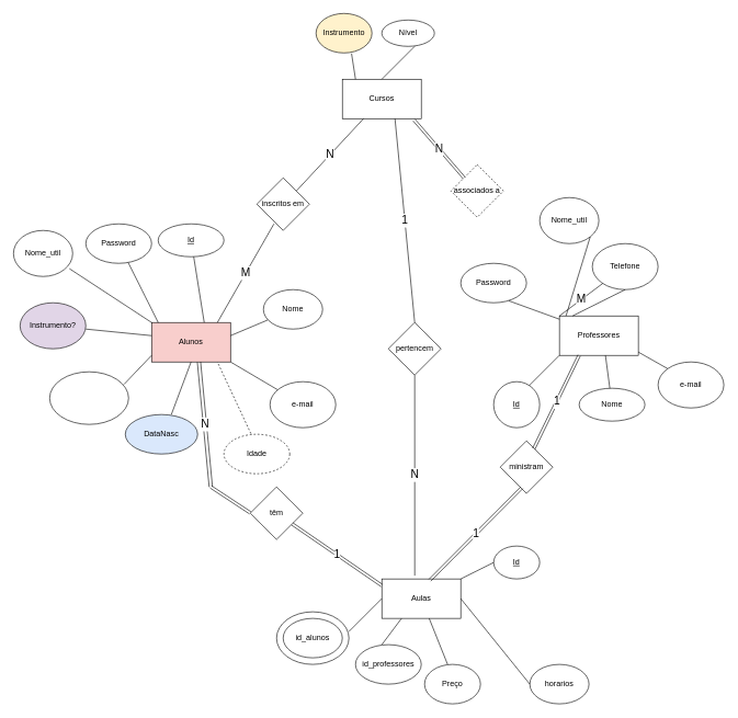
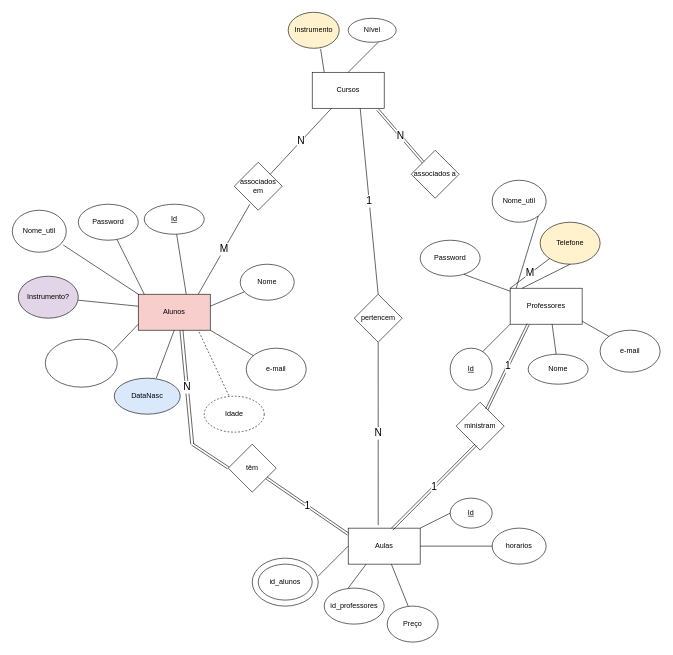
  <mxCell id="0" />
  <mxCell id="1" parent="0" />
  <mxCell id="2" value="Alunos" style="rounded=0;whiteSpace=wrap;html=1;fillColor=#f8cecc;" parent="1" vertex="1"><mxGeometry x="230" y="490" width="120" height="60" as="geometry" /></mxCell>
  <mxCell id="3" value="" style="endArrow=none;html=1;" parent="1" target="4" edge="1"><mxGeometry width="50" height="50" relative="1" as="geometry"><mxPoint x="310" y="490" as="sourcePoint" /><mxPoint x="360" y="440" as="targetPoint" /></mxGeometry></mxCell>
  <mxCell id="4" value="&lt;u&gt;Id&lt;/u&gt;" style="ellipse;whiteSpace=wrap;html=1;" parent="1" vertex="1"><mxGeometry x="240" y="340" width="100" height="50" as="geometry" /></mxCell>
  <mxCell id="5" value="" style="endArrow=none;html=1;" parent="1" target="6" edge="1"><mxGeometry width="50" height="50" relative="1" as="geometry"><mxPoint x="350" y="510" as="sourcePoint" /><mxPoint x="400" y="490" as="targetPoint" /></mxGeometry></mxCell>
  <mxCell id="6" value="Nome" style="ellipse;whiteSpace=wrap;html=1;" parent="1" vertex="1"><mxGeometry x="400" y="440" width="90" height="60" as="geometry" /></mxCell>
  <mxCell id="7" value="" style="endArrow=none;html=1;exitX=1;exitY=1;exitDx=0;exitDy=0;" parent="1" source="2" target="8" edge="1"><mxGeometry width="50" height="50" relative="1" as="geometry"><mxPoint x="300" y="610" as="sourcePoint" /><mxPoint x="300" y="550" as="targetPoint" /><Array as="points" /></mxGeometry></mxCell>
  <mxCell id="8" value="e-mail" style="ellipse;whiteSpace=wrap;html=1;" parent="1" vertex="1"><mxGeometry x="410" y="580" width="100" height="70" as="geometry" /></mxCell>
  <mxCell id="9" value="" style="endArrow=none;html=1;" parent="1" target="10" edge="1"><mxGeometry width="50" height="50" relative="1" as="geometry"><mxPoint x="240" y="490" as="sourcePoint" /><mxPoint x="220" y="430" as="targetPoint" /><Array as="points"><mxPoint x="220" y="450" /></Array></mxGeometry></mxCell>
  <mxCell id="10" value="Password" style="ellipse;whiteSpace=wrap;html=1;" parent="1" vertex="1"><mxGeometry x="130" y="340" width="100" height="60" as="geometry" /></mxCell>
  <mxCell id="11" value="" style="endArrow=none;html=1;" parent="1" edge="1"><mxGeometry width="50" height="50" relative="1" as="geometry"><mxPoint x="130" y="500" as="sourcePoint" /><mxPoint x="230" y="510" as="targetPoint" /></mxGeometry></mxCell>
  <mxCell id="12" value="Instrumento?" style="ellipse;whiteSpace=wrap;html=1;fillColor=#e1d5e7;" parent="1" vertex="1"><mxGeometry x="30" y="460" width="100" height="70" as="geometry" /></mxCell>
  <mxCell id="13" value="" style="endArrow=none;html=1;exitX=0.942;exitY=0.238;exitDx=0;exitDy=0;exitPerimeter=0;" parent="1" source="14" edge="1"><mxGeometry width="50" height="50" relative="1" as="geometry"><mxPoint x="180" y="590" as="sourcePoint" /><mxPoint x="230" y="540" as="targetPoint" /></mxGeometry></mxCell>
  <mxCell id="14" value="" style="ellipse;whiteSpace=wrap;html=1;rounded=0;sketch=0;fillColor=none;" parent="1" vertex="1"><mxGeometry x="75" y="565" width="120" height="80" as="geometry" /></mxCell>
  <mxCell id="15" value="" style="endArrow=none;html=1;entryX=0.5;entryY=1;entryDx=0;entryDy=0;" parent="1" target="2" edge="1"><mxGeometry width="50" height="50" relative="1" as="geometry"><mxPoint x="260" y="630" as="sourcePoint" /><mxPoint x="290" y="550" as="targetPoint" /><Array as="points" /></mxGeometry></mxCell>
  <mxCell id="16" value="DataNasc" style="ellipse;whiteSpace=wrap;html=1;rounded=0;sketch=0;fillColor=#dae8fc;" parent="1" vertex="1"><mxGeometry x="190" y="630" width="110" height="60" as="geometry" /></mxCell>
  <mxCell id="17" value="Idade" style="ellipse;whiteSpace=wrap;html=1;rounded=0;sketch=0;dashed=1;" parent="1" vertex="1"><mxGeometry x="340" y="660" width="100" height="60" as="geometry" /></mxCell>
  <mxCell id="18" value="" style="endArrow=none;dashed=1;html=1;exitX=0.41;exitY=-0.017;exitDx=0;exitDy=0;exitPerimeter=0;" parent="1" source="17" edge="1"><mxGeometry width="50" height="50" relative="1" as="geometry"><mxPoint x="280" y="600" as="sourcePoint" /><mxPoint x="330" y="550" as="targetPoint" /></mxGeometry></mxCell>
  <mxCell id="19" value="Professores" style="rounded=0;whiteSpace=wrap;html=1;" parent="1" vertex="1"><mxGeometry x="850" y="480" width="120" height="60" as="geometry" /></mxCell>
  <mxCell id="20" value="" style="endArrow=none;html=1;" parent="1" edge="1"><mxGeometry width="50" height="50" relative="1" as="geometry"><mxPoint x="800" y="590" as="sourcePoint" /><mxPoint x="850" y="540" as="targetPoint" /></mxGeometry></mxCell>
  <mxCell id="21" value="&lt;u&gt;Id&lt;/u&gt;" style="ellipse;whiteSpace=wrap;html=1;" parent="1" vertex="1"><mxGeometry x="750" y="580" width="70" height="70" as="geometry" /></mxCell>
  <mxCell id="22" value="Nome" style="ellipse;whiteSpace=wrap;html=1;" parent="1" vertex="1"><mxGeometry x="880" y="590" width="100" height="50" as="geometry" /></mxCell>
  <mxCell id="23" value="" style="endArrow=none;html=1;" parent="1" source="22" edge="1"><mxGeometry width="50" height="50" relative="1" as="geometry"><mxPoint x="870" y="590" as="sourcePoint" /><mxPoint x="920" y="540" as="targetPoint" /></mxGeometry></mxCell>
  <mxCell id="24" value="e-mail" style="ellipse;whiteSpace=wrap;html=1;" parent="1" vertex="1"><mxGeometry x="1000" y="550" width="100" height="70" as="geometry" /></mxCell>
  <mxCell id="25" value="" style="endArrow=none;html=1;entryX=0;entryY=0;entryDx=0;entryDy=0;" parent="1" target="24" edge="1"><mxGeometry width="50" height="50" relative="1" as="geometry"><mxPoint x="970" y="535" as="sourcePoint" /><mxPoint x="1020" y="485" as="targetPoint" /></mxGeometry></mxCell>
  <mxCell id="26" value="pertencem" style="rhombus;whiteSpace=wrap;html=1;" parent="1" vertex="1"><mxGeometry x="590" y="490" width="80" height="80" as="geometry" /></mxCell>
  <mxCell id="27" value="Aulas" style="rounded=0;whiteSpace=wrap;html=1;" parent="1" vertex="1"><mxGeometry x="580" y="880" width="120" height="60" as="geometry" /></mxCell>
  <mxCell id="28" value="&lt;u&gt;Id&lt;/u&gt;" style="ellipse;whiteSpace=wrap;html=1;" parent="1" vertex="1"><mxGeometry x="750" y="830" width="70" height="50" as="geometry" /></mxCell>
  <mxCell id="29" value="" style="endArrow=none;html=1;entryX=0;entryY=0.5;entryDx=0;entryDy=0;exitX=1;exitY=0;exitDx=0;exitDy=0;" parent="1" source="27" target="28" edge="1"><mxGeometry width="50" height="50" relative="1" as="geometry"><mxPoint x="690" y="810" as="sourcePoint" /><mxPoint x="740" y="760" as="targetPoint" /></mxGeometry></mxCell>
  <mxCell id="30" value="ministram" style="rhombus;whiteSpace=wrap;html=1;" parent="1" vertex="1"><mxGeometry x="760" y="670" width="80" height="80" as="geometry" /></mxCell>
  <mxCell id="31" value="têm" style="rhombus;whiteSpace=wrap;html=1;" parent="1" vertex="1"><mxGeometry x="380" y="740" width="80" height="80" as="geometry" /></mxCell>
  <mxCell id="32" value="Nome_util" style="ellipse;whiteSpace=wrap;html=1;" parent="1" vertex="1"><mxGeometry x="20" y="350" width="90" height="70" as="geometry" /></mxCell>
  <mxCell id="33" value="" style="endArrow=none;html=1;entryX=0.944;entryY=0.829;entryDx=0;entryDy=0;entryPerimeter=0;" parent="1" target="32" edge="1"><mxGeometry width="50" height="50" relative="1" as="geometry"><mxPoint x="230" y="490" as="sourcePoint" /><mxPoint x="280" y="440" as="targetPoint" /></mxGeometry></mxCell>
- <mxCell id="34" value="Telefone" style="ellipse;whiteSpace=wrap;html=1;" parent="1" vertex="1"><mxGeometry x="900" y="370" width="100" height="70" as="geometry" /></mxCell>
+ <mxCell id="34" value="Telefone" style="ellipse;whiteSpace=wrap;html=1;fillColor=#fff2cc;" parent="1" vertex="1"><mxGeometry x="900" y="370" width="100" height="70" as="geometry" /></mxCell>
  <mxCell id="35" value="" style="endArrow=none;html=1;entryX=0.5;entryY=1;entryDx=0;entryDy=0;" parent="1" target="34" edge="1"><mxGeometry width="50" height="50" relative="1" as="geometry"><mxPoint x="870" y="480" as="sourcePoint" /><mxPoint x="920" y="430" as="targetPoint" /></mxGeometry></mxCell>
  <mxCell id="36" value="Password" style="ellipse;whiteSpace=wrap;html=1;" parent="1" vertex="1"><mxGeometry x="700" y="400" width="100" height="60" as="geometry" /></mxCell>
  <mxCell id="37" value="Nome_util" style="ellipse;whiteSpace=wrap;html=1;" parent="1" vertex="1"><mxGeometry x="820" y="300" width="90" height="70" as="geometry" /></mxCell>
  <mxCell id="38" value="" style="endArrow=none;html=1;exitX=0.73;exitY=0.95;exitDx=0;exitDy=0;exitPerimeter=0;" parent="1" source="36" edge="1"><mxGeometry width="50" height="50" relative="1" as="geometry"><mxPoint x="800" y="535" as="sourcePoint" /><mxPoint x="850" y="485" as="targetPoint" /></mxGeometry></mxCell>
  <mxCell id="39" value="" style="endArrow=none;html=1;entryX=1;entryY=1;entryDx=0;entryDy=0;" parent="1" target="37" edge="1"><mxGeometry width="50" height="50" relative="1" as="geometry"><mxPoint x="860" y="480" as="sourcePoint" /><mxPoint x="910" y="430" as="targetPoint" /></mxGeometry></mxCell>
  <mxCell id="40" value="1" style="shape=link;html=1;entryX=0.25;entryY=1;entryDx=0;entryDy=0;exitX=0.638;exitY=0.15;exitDx=0;exitDy=0;exitPerimeter=0;fontSize=17;" parent="1" source="30" target="19" edge="1"><mxGeometry width="100" relative="1" as="geometry"><mxPoint x="820" y="690" as="sourcePoint" /><mxPoint x="920" y="690" as="targetPoint" /></mxGeometry></mxCell>
  <mxCell id="41" value="1" style="shape=link;html=1;exitX=0.608;exitY=0.033;exitDx=0;exitDy=0;exitPerimeter=0;entryX=0.413;entryY=0.888;entryDx=0;entryDy=0;entryPerimeter=0;fontSize=17;" parent="1" source="27" target="30" edge="1"><mxGeometry width="100" relative="1" as="geometry"><mxPoint x="695" y="750" as="sourcePoint" /><mxPoint x="795" y="750" as="targetPoint" /></mxGeometry></mxCell>
  <mxCell id="42" value="N" style="shape=link;html=1;exitX=0.6;exitY=1;exitDx=0;exitDy=0;exitPerimeter=0;width=5;fontSize=17;" parent="1" source="2" edge="1"><mxGeometry width="100" relative="1" as="geometry"><mxPoint x="280" y="779.5" as="sourcePoint" /><mxPoint x="320" y="740" as="targetPoint" /></mxGeometry></mxCell>
  <mxCell id="43" value="" style="shape=link;html=1;" parent="1" edge="1"><mxGeometry width="100" relative="1" as="geometry"><mxPoint x="320" y="740" as="sourcePoint" /><mxPoint x="380" y="779.5" as="targetPoint" /></mxGeometry></mxCell>
  <mxCell id="44" value="1" style="shape=link;html=1;endSize=6;fontSize=17;" parent="1" source="31" edge="1"><mxGeometry width="100" relative="1" as="geometry"><mxPoint x="480" y="890" as="sourcePoint" /><mxPoint x="580" y="890" as="targetPoint" /></mxGeometry></mxCell>
  <mxCell id="45" value="id_alunos" style="ellipse;whiteSpace=wrap;html=1;" parent="1" vertex="1"><mxGeometry x="430" y="940" width="90" height="60" as="geometry" /></mxCell>
  <mxCell id="46" value="id_professores" style="ellipse;whiteSpace=wrap;html=1;" parent="1" vertex="1"><mxGeometry x="540" y="980" width="100" height="60" as="geometry" /></mxCell>
  <mxCell id="47" value="" style="ellipse;whiteSpace=wrap;html=1;fillColor=none;" parent="1" vertex="1"><mxGeometry x="420" y="930" width="110" height="80" as="geometry" /></mxCell>
  <mxCell id="48" value="" style="endArrow=none;html=1;" parent="1" edge="1"><mxGeometry width="50" height="50" relative="1" as="geometry"><mxPoint x="530" y="960" as="sourcePoint" /><mxPoint x="580" y="910" as="targetPoint" /></mxGeometry></mxCell>
  <mxCell id="49" value="" style="endArrow=none;html=1;entryX=0.25;entryY=1;entryDx=0;entryDy=0;" parent="1" target="27" edge="1"><mxGeometry width="50" height="50" relative="1" as="geometry"><mxPoint x="580" y="980" as="sourcePoint" /><mxPoint x="630" y="930" as="targetPoint" /></mxGeometry></mxCell>
  <mxCell id="50" value="Preço" style="ellipse;whiteSpace=wrap;html=1;fillColor=none;" parent="1" vertex="1"><mxGeometry x="645" y="1010" width="85" height="60" as="geometry" /></mxCell>
  <mxCell id="51" value="" style="endArrow=none;html=1;" parent="1" target="27" edge="1"><mxGeometry width="50" height="50" relative="1" as="geometry"><mxPoint x="680" y="1010" as="sourcePoint" /><mxPoint x="730" y="960" as="targetPoint" /></mxGeometry></mxCell>
- <mxCell id="52" value="&lt;font style=&quot;font-size: 12px;&quot;&gt;horarios&lt;/font&gt;" style="ellipse;whiteSpace=wrap;html=1;fillColor=none;fontSize=12;" parent="1" vertex="1"><mxGeometry x="805" y="1010" width="90" height="60" as="geometry" /></mxCell>
+ <mxCell id="52" value="&lt;font style=&quot;font-size: 12px;&quot;&gt;horarios&lt;/font&gt;" style="ellipse;whiteSpace=wrap;html=1;fillColor=none;fontSize=12;" parent="1" vertex="1"><mxGeometry x="820" y="880" width="90" height="60" as="geometry" /></mxCell>
  <mxCell id="53" value="" style="endArrow=none;html=1;fontSize=12;entryX=0;entryY=0.5;entryDx=0;entryDy=0;" parent="1" target="52" edge="1"><mxGeometry width="50" height="50" relative="1" as="geometry"><mxPoint x="700" y="910" as="sourcePoint" /><mxPoint x="750" y="860" as="targetPoint" /></mxGeometry></mxCell>
  <mxCell id="54" value="Cursos" style="rounded=0;whiteSpace=wrap;html=1;" vertex="1" parent="1"><mxGeometry x="520" y="120" width="120" height="60" as="geometry" /></mxCell>
- <mxCell id="55" value="inscritos em" style="rhombus;whiteSpace=wrap;html=1;" vertex="1" parent="1"><mxGeometry x="390" width="80" height="80" as="geometry" y="270" /></mxCell>
- <mxCell id="56" value="associados a" style="rhombus;whiteSpace=wrap;html=1;dashed=1;" vertex="1" parent="1"><mxGeometry x="685" y="250" width="80" height="80" as="geometry" /></mxCell>
+ <mxCell id="55" value="associados em" style="rhombus;whiteSpace=wrap;html=1;" vertex="1" parent="1"><mxGeometry x="390" width="80" height="80" as="geometry" y="270" /></mxCell>
+ <mxCell id="56" value="associados a" style="rhombus;whiteSpace=wrap;html=1;" vertex="1" parent="1"><mxGeometry x="685" y="250" width="80" height="80" as="geometry" /></mxCell>
  <mxCell id="57" value="1" style="endArrow=none;html=1;exitX=0.5;exitY=0;exitDx=0;exitDy=0;fontSize=17;" edge="1" parent="1" source="26"><mxGeometry width="50" height="50" relative="1" as="geometry"><mxPoint x="550" y="230" as="sourcePoint" /><mxPoint x="600" y="180" as="targetPoint" /></mxGeometry></mxCell>
  <mxCell id="58" value="N" style="endArrow=none;html=1;fontSize=17;exitX=0.417;exitY=-0.083;exitDx=0;exitDy=0;exitPerimeter=0;" edge="1" parent="1" source="27"><mxGeometry width="50" height="50" relative="1" as="geometry"><mxPoint x="580" y="620" as="sourcePoint" /><mxPoint x="630" y="570" as="targetPoint" /></mxGeometry></mxCell>
  <mxCell id="59" value="M" style="endArrow=none;html=1;fontSize=17;entryX=0.325;entryY=0.875;entryDx=0;entryDy=0;entryPerimeter=0;" edge="1" parent="1" target="55"><mxGeometry width="50" height="50" relative="1" as="geometry"><mxPoint x="330" y="490" as="sourcePoint" /><mxPoint x="380" y="440" as="targetPoint" /></mxGeometry></mxCell>
  <mxCell id="60" value="N" style="endArrow=none;html=1;fontSize=17;" edge="1" parent="1" target="54"><mxGeometry width="50" height="50" relative="1" as="geometry"><mxPoint x="450" y="290" as="sourcePoint" /><mxPoint x="500" y="240" as="targetPoint" /></mxGeometry></mxCell>
  <mxCell id="61" value="M" style="endArrow=none;html=1;fontSize=17;exitX=0;exitY=0;exitDx=0;exitDy=0;" edge="1" parent="1" source="19" target="34"><mxGeometry width="50" height="50" relative="1" as="geometry"><mxPoint x="700" y="370" as="sourcePoint" /><mxPoint x="750" y="320" as="targetPoint" /></mxGeometry></mxCell>
  <mxCell id="62" value="N" style="shape=link;html=1;fontSize=17;exitX=0.908;exitY=1.033;exitDx=0;exitDy=0;exitPerimeter=0;entryX=0;entryY=0;entryDx=0;entryDy=0;" edge="1" parent="1" source="54" target="56"><mxGeometry width="100" relative="1" as="geometry"><mxPoint x="610" as="sourcePoint" y="270" /><mxPoint x="710" as="targetPoint" y="270" /></mxGeometry></mxCell>
  <mxCell id="63" value="Nível" style="ellipse;whiteSpace=wrap;html=1;" vertex="1" parent="1"><mxGeometry x="580" y="30" width="80" height="40" as="geometry" /></mxCell>
  <mxCell id="64" value="Instrumento" style="ellipse;whiteSpace=wrap;html=1;fillColor=#fff2cc;" vertex="1" parent="1"><mxGeometry x="480" y="20" width="85" height="60" as="geometry" /></mxCell>
  <mxCell id="65" value="" style="endArrow=none;html=1;fontSize=17;" edge="1" parent="1"><mxGeometry width="50" height="50" relative="1" as="geometry"><mxPoint x="580" y="120" as="sourcePoint" /><mxPoint x="630" y="70" as="targetPoint" /></mxGeometry></mxCell>
  <mxCell id="66" value="" style="endArrow=none;html=1;fontSize=17;entryX=0.635;entryY=1.017;entryDx=0;entryDy=0;entryPerimeter=0;" edge="1" parent="1" target="64"><mxGeometry width="50" height="50" relative="1" as="geometry"><mxPoint x="540" y="120" as="sourcePoint" /><mxPoint x="590" y="70" as="targetPoint" /></mxGeometry></mxCell>
